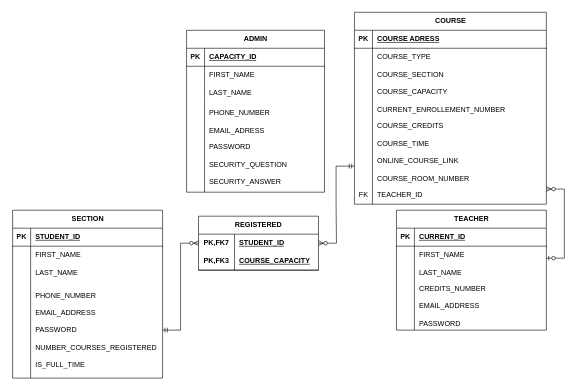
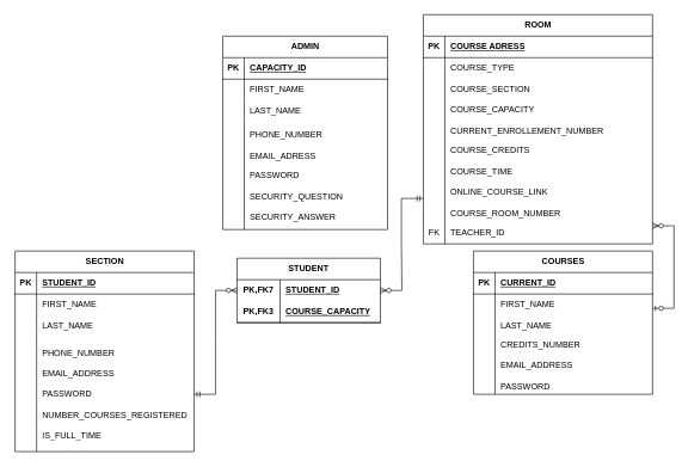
  <mxCell id="0" />
  <mxCell id="1" parent="0" />
  <mxCell id="2" value="ADMIN" style="shape=table;startSize=30;container=1;collapsible=1;childLayout=tableLayout;fixedRows=1;rowLines=0;fontStyle=1;align=center;resizeLast=1;html=1;" parent="1" vertex="1"><mxGeometry x="310" y="50" width="230" height="270" as="geometry" /></mxCell>
  <mxCell id="3" value="" style="shape=tableRow;horizontal=0;startSize=0;swimlaneHead=0;swimlaneBody=0;fillColor=none;collapsible=0;dropTarget=0;points=[[0,0.5],[1,0.5]];portConstraint=eastwest;top=0;left=0;right=0;bottom=1;" parent="2" vertex="1"><mxGeometry y="30" width="230" height="30" as="geometry" /></mxCell>
  <mxCell id="4" value="PK" style="shape=partialRectangle;connectable=0;fillColor=none;top=0;left=0;bottom=0;right=0;fontStyle=1;overflow=hidden;whiteSpace=wrap;html=1;" parent="3" vertex="1"><mxGeometry width="30" height="30" as="geometry"><mxRectangle width="30" height="30" as="alternateBounds" /></mxGeometry></mxCell>
  <mxCell id="5" value="CAPACITY_ID" style="shape=partialRectangle;connectable=0;fillColor=none;top=0;left=0;bottom=0;right=0;align=left;spacingLeft=6;fontStyle=5;overflow=hidden;whiteSpace=wrap;html=1;" parent="3" vertex="1"><mxGeometry x="30" width="200" height="30" as="geometry"><mxRectangle width="200" height="30" as="alternateBounds" /></mxGeometry></mxCell>
  <mxCell id="6" value="" style="shape=tableRow;horizontal=0;startSize=0;swimlaneHead=0;swimlaneBody=0;fillColor=none;collapsible=0;dropTarget=0;points=[[0,0.5],[1,0.5]];portConstraint=eastwest;top=0;left=0;right=0;bottom=0;" parent="2" vertex="1"><mxGeometry y="60" width="230" height="30" as="geometry" /></mxCell>
  <mxCell id="7" value="" style="shape=partialRectangle;connectable=0;fillColor=none;top=0;left=0;bottom=0;right=0;editable=1;overflow=hidden;whiteSpace=wrap;html=1;" parent="6" vertex="1"><mxGeometry width="30" height="30" as="geometry"><mxRectangle width="30" height="30" as="alternateBounds" /></mxGeometry></mxCell>
  <mxCell id="8" value="&lt;span style=&quot;text-wrap: nowrap;&quot;&gt;FIRST_NAME&lt;/span&gt;" style="shape=partialRectangle;connectable=0;fillColor=none;top=0;left=0;bottom=0;right=0;align=left;spacingLeft=6;overflow=hidden;whiteSpace=wrap;html=1;" parent="6" vertex="1"><mxGeometry x="30" width="200" height="30" as="geometry"><mxRectangle width="200" height="30" as="alternateBounds" /></mxGeometry></mxCell>
  <mxCell id="9" value="" style="shape=tableRow;horizontal=0;startSize=0;swimlaneHead=0;swimlaneBody=0;fillColor=none;collapsible=0;dropTarget=0;points=[[0,0.5],[1,0.5]];portConstraint=eastwest;top=0;left=0;right=0;bottom=0;" parent="2" vertex="1"><mxGeometry y="90" width="230" height="30" as="geometry" /></mxCell>
  <mxCell id="10" value="" style="shape=partialRectangle;connectable=0;fillColor=none;top=0;left=0;bottom=0;right=0;editable=1;overflow=hidden;whiteSpace=wrap;html=1;" parent="9" vertex="1"><mxGeometry width="30" height="30" as="geometry"><mxRectangle width="30" height="30" as="alternateBounds" /></mxGeometry></mxCell>
  <mxCell id="11" value="LAST_NAME" style="shape=partialRectangle;connectable=0;fillColor=none;top=0;left=0;bottom=0;right=0;align=left;spacingLeft=6;overflow=hidden;whiteSpace=wrap;html=1;" parent="9" vertex="1"><mxGeometry x="30" width="200" height="30" as="geometry"><mxRectangle width="200" height="30" as="alternateBounds" /></mxGeometry></mxCell>
  <mxCell id="12" value="" style="shape=tableRow;horizontal=0;startSize=0;swimlaneHead=0;swimlaneBody=0;fillColor=none;collapsible=0;dropTarget=0;points=[[0,0.5],[1,0.5]];portConstraint=eastwest;top=0;left=0;right=0;bottom=0;" parent="2" vertex="1"><mxGeometry y="120" width="230" height="150" as="geometry" /></mxCell>
  <mxCell id="13" value="" style="shape=partialRectangle;connectable=0;fillColor=none;top=0;left=0;bottom=0;right=0;editable=1;overflow=hidden;whiteSpace=wrap;html=1;" parent="12" vertex="1"><mxGeometry width="30" height="150" as="geometry"><mxRectangle width="30" height="150" as="alternateBounds" /></mxGeometry></mxCell>
  <mxCell id="14" value="PHONE_NUMBER&lt;div&gt;&lt;br&gt;&lt;/div&gt;&lt;div&gt;EMAIL_ADRESS&lt;/div&gt;&lt;div&gt;&lt;br&gt;&lt;/div&gt;&lt;div&gt;PASSWORD&lt;/div&gt;&lt;div&gt;&lt;br&gt;&lt;/div&gt;&lt;div&gt;SECURITY_QUESTION&lt;/div&gt;&lt;div&gt;&lt;br&gt;&lt;/div&gt;&lt;div&gt;SECURITY_ANSWER&lt;/div&gt;" style="shape=partialRectangle;connectable=0;fillColor=none;top=0;left=0;bottom=0;right=0;align=left;spacingLeft=6;overflow=hidden;whiteSpace=wrap;html=1;" parent="12" vertex="1"><mxGeometry x="30" width="200" height="150" as="geometry"><mxRectangle width="200" height="150" as="alternateBounds" /></mxGeometry></mxCell>
  <mxCell id="15" value="SECTION" style="shape=table;startSize=30;container=1;collapsible=1;childLayout=tableLayout;fixedRows=1;rowLines=0;fontStyle=1;align=center;resizeLast=1;html=1;" parent="1" vertex="1"><mxGeometry x="20" y="350" width="250" height="280" as="geometry" /></mxCell>
  <mxCell id="16" value="" style="shape=tableRow;horizontal=0;startSize=0;swimlaneHead=0;swimlaneBody=0;fillColor=none;collapsible=0;dropTarget=0;points=[[0,0.5],[1,0.5]];portConstraint=eastwest;top=0;left=0;right=0;bottom=1;" parent="15" vertex="1"><mxGeometry y="30" width="250" height="30" as="geometry" /></mxCell>
  <mxCell id="17" value="PK" style="shape=partialRectangle;connectable=0;fillColor=none;top=0;left=0;bottom=0;right=0;fontStyle=1;overflow=hidden;whiteSpace=wrap;html=1;" parent="16" vertex="1"><mxGeometry width="30" height="30" as="geometry"><mxRectangle width="30" height="30" as="alternateBounds" /></mxGeometry></mxCell>
  <mxCell id="18" value="STUDENT_ID" style="shape=partialRectangle;connectable=0;fillColor=none;top=0;left=0;bottom=0;right=0;align=left;spacingLeft=6;fontStyle=5;overflow=hidden;whiteSpace=wrap;html=1;" parent="16" vertex="1"><mxGeometry x="30" width="220" height="30" as="geometry"><mxRectangle width="220" height="30" as="alternateBounds" /></mxGeometry></mxCell>
  <mxCell id="19" value="" style="shape=tableRow;horizontal=0;startSize=0;swimlaneHead=0;swimlaneBody=0;fillColor=none;collapsible=0;dropTarget=0;points=[[0,0.5],[1,0.5]];portConstraint=eastwest;top=0;left=0;right=0;bottom=0;" parent="15" vertex="1"><mxGeometry y="60" width="250" height="30" as="geometry" /></mxCell>
  <mxCell id="20" value="" style="shape=partialRectangle;connectable=0;fillColor=none;top=0;left=0;bottom=0;right=0;editable=1;overflow=hidden;whiteSpace=wrap;html=1;" parent="19" vertex="1"><mxGeometry width="30" height="30" as="geometry"><mxRectangle width="30" height="30" as="alternateBounds" /></mxGeometry></mxCell>
  <mxCell id="21" value="&lt;span style=&quot;text-wrap: nowrap;&quot;&gt;FIRST_NAME&lt;/span&gt;" style="shape=partialRectangle;connectable=0;fillColor=none;top=0;left=0;bottom=0;right=0;align=left;spacingLeft=6;overflow=hidden;whiteSpace=wrap;html=1;" parent="19" vertex="1"><mxGeometry x="30" width="220" height="30" as="geometry"><mxRectangle width="220" height="30" as="alternateBounds" /></mxGeometry></mxCell>
  <mxCell id="22" value="" style="shape=tableRow;horizontal=0;startSize=0;swimlaneHead=0;swimlaneBody=0;fillColor=none;collapsible=0;dropTarget=0;points=[[0,0.5],[1,0.5]];portConstraint=eastwest;top=0;left=0;right=0;bottom=0;" parent="15" vertex="1"><mxGeometry y="90" width="250" height="30" as="geometry" /></mxCell>
  <mxCell id="23" value="" style="shape=partialRectangle;connectable=0;fillColor=none;top=0;left=0;bottom=0;right=0;editable=1;overflow=hidden;whiteSpace=wrap;html=1;" parent="22" vertex="1"><mxGeometry width="30" height="30" as="geometry"><mxRectangle width="30" height="30" as="alternateBounds" /></mxGeometry></mxCell>
  <mxCell id="24" value="LAST_NAME" style="shape=partialRectangle;connectable=0;fillColor=none;top=0;left=0;bottom=0;right=0;align=left;spacingLeft=6;overflow=hidden;whiteSpace=wrap;html=1;" parent="22" vertex="1"><mxGeometry x="30" width="220" height="30" as="geometry"><mxRectangle width="220" height="30" as="alternateBounds" /></mxGeometry></mxCell>
  <mxCell id="25" value="" style="shape=tableRow;horizontal=0;startSize=0;swimlaneHead=0;swimlaneBody=0;fillColor=none;collapsible=0;dropTarget=0;points=[[0,0.5],[1,0.5]];portConstraint=eastwest;top=0;left=0;right=0;bottom=0;" parent="15" vertex="1"><mxGeometry y="120" width="250" height="160" as="geometry" /></mxCell>
  <mxCell id="26" value="" style="shape=partialRectangle;connectable=0;fillColor=none;top=0;left=0;bottom=0;right=0;editable=1;overflow=hidden;whiteSpace=wrap;html=1;" parent="25" vertex="1"><mxGeometry width="30" height="160" as="geometry"><mxRectangle width="30" height="160" as="alternateBounds" /></mxGeometry></mxCell>
  <mxCell id="27" value="PHONE_NUMBER&lt;div&gt;&lt;br&gt;&lt;/div&gt;&lt;div&gt;EMAIL_ADDRESS&lt;/div&gt;&lt;div&gt;&lt;br&gt;&lt;/div&gt;&lt;div&gt;PASSWORD&lt;/div&gt;&lt;div&gt;&lt;br&gt;&lt;/div&gt;&lt;div&gt;&lt;span style=&quot;text-wrap: nowrap;&quot;&gt;NUMBER_COURSES_REGISTERED&lt;/span&gt;&lt;br style=&quot;text-wrap: nowrap; padding: 0px; margin: 0px;&quot;&gt;&lt;br style=&quot;text-wrap: nowrap; padding: 0px; margin: 0px;&quot;&gt;&lt;span style=&quot;text-wrap: nowrap;&quot;&gt;IS_FULL_TIME&lt;/span&gt;&lt;br&gt;&lt;/div&gt;" style="shape=partialRectangle;connectable=0;fillColor=none;top=0;left=0;bottom=0;right=0;align=left;spacingLeft=6;overflow=hidden;whiteSpace=wrap;html=1;" parent="25" vertex="1"><mxGeometry x="30" width="220" height="160" as="geometry"><mxRectangle width="220" height="160" as="alternateBounds" /></mxGeometry></mxCell>
- <mxCell id="28" value="COURSE" style="shape=table;startSize=30;container=1;collapsible=1;childLayout=tableLayout;fixedRows=1;rowLines=0;fontStyle=1;align=center;resizeLast=1;html=1;" parent="1" vertex="1"><mxGeometry x="590" y="20" width="320" height="320" as="geometry" /></mxCell>
+ <mxCell id="28" value="ROOM" style="shape=table;startSize=30;container=1;collapsible=1;childLayout=tableLayout;fixedRows=1;rowLines=0;fontStyle=1;align=center;resizeLast=1;html=1;" parent="1" vertex="1"><mxGeometry x="590" y="20" width="320" height="320" as="geometry" /></mxCell>
  <mxCell id="29" value="" style="shape=tableRow;horizontal=0;startSize=0;swimlaneHead=0;swimlaneBody=0;fillColor=none;collapsible=0;dropTarget=0;points=[[0,0.5],[1,0.5]];portConstraint=eastwest;top=0;left=0;right=0;bottom=1;" parent="28" vertex="1"><mxGeometry y="30" width="320" height="30" as="geometry" /></mxCell>
  <mxCell id="30" value="PK" style="shape=partialRectangle;connectable=0;fillColor=none;top=0;left=0;bottom=0;right=0;fontStyle=1;overflow=hidden;whiteSpace=wrap;html=1;" parent="29" vertex="1"><mxGeometry width="30" height="30" as="geometry"><mxRectangle width="30" height="30" as="alternateBounds" /></mxGeometry></mxCell>
  <mxCell id="31" value="COURSE ADRESS" style="shape=partialRectangle;connectable=0;fillColor=none;top=0;left=0;bottom=0;right=0;align=left;spacingLeft=6;fontStyle=5;overflow=hidden;whiteSpace=wrap;html=1;" parent="29" vertex="1"><mxGeometry x="30" width="290" height="30" as="geometry"><mxRectangle width="290" height="30" as="alternateBounds" /></mxGeometry></mxCell>
  <mxCell id="32" value="" style="shape=tableRow;horizontal=0;startSize=0;swimlaneHead=0;swimlaneBody=0;fillColor=none;collapsible=0;dropTarget=0;points=[[0,0.5],[1,0.5]];portConstraint=eastwest;top=0;left=0;right=0;bottom=0;" parent="28" vertex="1"><mxGeometry y="60" width="320" height="260" as="geometry" /></mxCell>
  <mxCell id="33" value="&lt;div&gt;&lt;br&gt;&lt;/div&gt;&lt;div style=&quot;line-height: 150%;&quot;&gt;&lt;br&gt;&lt;/div&gt;" style="shape=partialRectangle;connectable=0;fillColor=none;top=0;left=0;bottom=0;right=0;editable=1;overflow=hidden;whiteSpace=wrap;html=1;" parent="32" vertex="1"><mxGeometry width="30" height="260" as="geometry"><mxRectangle width="30" height="260" as="alternateBounds" /></mxGeometry></mxCell>
  <mxCell id="34" value="&lt;div&gt;&lt;span style=&quot;background-color: initial;&quot;&gt;COURSE_TYPE&lt;/span&gt;&lt;br&gt;&lt;/div&gt;&lt;div&gt;&lt;br&gt;&lt;/div&gt;&lt;div&gt;COURSE_SECTION&amp;nbsp;&lt;br&gt;&lt;br&gt;&lt;/div&gt;COURSE_CAPACITY&lt;div&gt;&lt;br&gt;CURRENT_ENROLLEMENT_NUMBER&lt;br&gt;&lt;br&gt;&lt;/div&gt;&lt;div&gt;COURSE_CREDITS&lt;br&gt;&lt;br&gt;&lt;/div&gt;&lt;div&gt;COURSE_TIME&lt;br&gt;&lt;/div&gt;&lt;div&gt;&lt;br&gt;&lt;/div&gt;&lt;div&gt;ONLINE_COURSE_LINK&lt;br&gt;&lt;br&gt;COURSE_ROOM_NUMBER&lt;/div&gt;&lt;div&gt;&lt;br&gt;&lt;/div&gt;&lt;div&gt;TEACHER_ID&lt;/div&gt;" style="shape=partialRectangle;connectable=0;fillColor=none;top=0;left=0;bottom=0;right=0;align=left;spacingLeft=6;overflow=hidden;whiteSpace=wrap;html=1;" parent="32" vertex="1"><mxGeometry x="30" width="290" height="260" as="geometry"><mxRectangle width="290" height="260" as="alternateBounds" /></mxGeometry></mxCell>
  <mxCell id="35" value="" style="edgeStyle=entityRelationEdgeStyle;fontSize=12;html=1;endArrow=ERzeroToMany;startArrow=ERmandOne;rounded=0;exitX=1;exitY=0.5;exitDx=0;exitDy=0;entryX=0;entryY=0.5;entryDx=0;entryDy=0;" parent="1" source="25" target="37" edge="1"><mxGeometry width="100" height="100" relative="1" as="geometry"><mxPoint x="350" y="750" as="sourcePoint" /><mxPoint x="450" y="650" as="targetPoint" /></mxGeometry></mxCell>
- <mxCell id="36" value="REGISTERED" style="shape=table;startSize=30;container=1;collapsible=1;childLayout=tableLayout;fixedRows=1;rowLines=0;fontStyle=1;align=center;resizeLast=1;html=1;whiteSpace=wrap;" parent="1" vertex="1"><mxGeometry x="330" y="360" width="200" height="90" as="geometry" /></mxCell>
+ <mxCell id="36" value="STUDENT" style="shape=table;startSize=30;container=1;collapsible=1;childLayout=tableLayout;fixedRows=1;rowLines=0;fontStyle=1;align=center;resizeLast=1;html=1;whiteSpace=wrap;" parent="1" vertex="1"><mxGeometry x="330" y="360" width="200" height="90" as="geometry" /></mxCell>
  <mxCell id="37" value="" style="shape=tableRow;horizontal=0;startSize=0;swimlaneHead=0;swimlaneBody=0;fillColor=none;collapsible=0;dropTarget=0;points=[[0,0.5],[1,0.5]];portConstraint=eastwest;top=0;left=0;right=0;bottom=0;html=1;" parent="36" vertex="1"><mxGeometry y="30" width="200" height="30" as="geometry" /></mxCell>
  <mxCell id="38" value="PK,FK7" style="shape=partialRectangle;connectable=0;fillColor=none;top=0;left=0;bottom=0;right=0;fontStyle=1;overflow=hidden;html=1;whiteSpace=wrap;" parent="37" vertex="1"><mxGeometry width="60" height="30" as="geometry"><mxRectangle width="60" height="30" as="alternateBounds" /></mxGeometry></mxCell>
  <mxCell id="39" value="STUDENT_ID" style="shape=partialRectangle;connectable=0;fillColor=none;top=0;left=0;bottom=0;right=0;align=left;spacingLeft=6;fontStyle=5;overflow=hidden;html=1;whiteSpace=wrap;" parent="37" vertex="1"><mxGeometry x="60" width="140" height="30" as="geometry"><mxRectangle width="140" height="30" as="alternateBounds" /></mxGeometry></mxCell>
  <mxCell id="40" value="" style="shape=tableRow;horizontal=0;startSize=0;swimlaneHead=0;swimlaneBody=0;fillColor=none;collapsible=0;dropTarget=0;points=[[0,0.5],[1,0.5]];portConstraint=eastwest;top=0;left=0;right=0;bottom=1;html=1;" parent="36" vertex="1"><mxGeometry y="60" width="200" height="30" as="geometry" /></mxCell>
  <mxCell id="41" value="PK,FK3" style="shape=partialRectangle;connectable=0;fillColor=none;top=0;left=0;bottom=0;right=0;fontStyle=1;overflow=hidden;html=1;whiteSpace=wrap;" parent="40" vertex="1"><mxGeometry width="60" height="30" as="geometry"><mxRectangle width="60" height="30" as="alternateBounds" /></mxGeometry></mxCell>
  <mxCell id="42" value="COURSE_CAPACITY" style="shape=partialRectangle;connectable=0;fillColor=none;top=0;left=0;bottom=0;right=0;align=left;spacingLeft=6;fontStyle=5;overflow=hidden;html=1;whiteSpace=wrap;" parent="40" vertex="1"><mxGeometry x="60" width="140" height="30" as="geometry"><mxRectangle width="140" height="30" as="alternateBounds" /></mxGeometry></mxCell>
  <mxCell id="43" value="" style="edgeStyle=entityRelationEdgeStyle;fontSize=12;html=1;endArrow=ERzeroToMany;startArrow=ERmandOne;rounded=0;entryX=1;entryY=0.5;entryDx=0;entryDy=0;exitX=-0.002;exitY=0.756;exitDx=0;exitDy=0;exitPerimeter=0;" parent="1" source="32" target="37" edge="1"><mxGeometry width="100" height="100" relative="1" as="geometry"><mxPoint x="620" y="350" as="sourcePoint" /><mxPoint x="380" y="240" as="targetPoint" /><Array as="points"><mxPoint x="550" y="260" /></Array></mxGeometry></mxCell>
- <mxCell id="44" value="TEACHER" style="shape=table;startSize=30;container=1;collapsible=1;childLayout=tableLayout;fixedRows=1;rowLines=0;fontStyle=1;align=center;resizeLast=1;html=1;" vertex="1" parent="1"><mxGeometry x="660" y="350" width="250" height="200" as="geometry" /></mxCell>
+ <mxCell id="44" value="COURSES" style="shape=table;startSize=30;container=1;collapsible=1;childLayout=tableLayout;fixedRows=1;rowLines=0;fontStyle=1;align=center;resizeLast=1;html=1;" vertex="1" parent="1"><mxGeometry x="660" y="350" width="250" height="200" as="geometry" /></mxCell>
  <mxCell id="45" value="" style="shape=tableRow;horizontal=0;startSize=0;swimlaneHead=0;swimlaneBody=0;fillColor=none;collapsible=0;dropTarget=0;points=[[0,0.5],[1,0.5]];portConstraint=eastwest;top=0;left=0;right=0;bottom=1;" vertex="1" parent="44"><mxGeometry y="30" width="250" height="30" as="geometry" /></mxCell>
  <mxCell id="46" value="PK" style="shape=partialRectangle;connectable=0;fillColor=none;top=0;left=0;bottom=0;right=0;fontStyle=1;overflow=hidden;whiteSpace=wrap;html=1;" vertex="1" parent="45"><mxGeometry width="30" height="30" as="geometry"><mxRectangle width="30" height="30" as="alternateBounds" /></mxGeometry></mxCell>
  <mxCell id="47" value="CURRENT_ID" style="shape=partialRectangle;connectable=0;fillColor=none;top=0;left=0;bottom=0;right=0;align=left;spacingLeft=6;fontStyle=5;overflow=hidden;whiteSpace=wrap;html=1;" vertex="1" parent="45"><mxGeometry x="30" width="220" height="30" as="geometry"><mxRectangle width="220" height="30" as="alternateBounds" /></mxGeometry></mxCell>
  <mxCell id="48" value="" style="shape=tableRow;horizontal=0;startSize=0;swimlaneHead=0;swimlaneBody=0;fillColor=none;collapsible=0;dropTarget=0;points=[[0,0.5],[1,0.5]];portConstraint=eastwest;top=0;left=0;right=0;bottom=0;" vertex="1" parent="44"><mxGeometry y="60" width="250" height="30" as="geometry" /></mxCell>
  <mxCell id="49" value="" style="shape=partialRectangle;connectable=0;fillColor=none;top=0;left=0;bottom=0;right=0;editable=1;overflow=hidden;whiteSpace=wrap;html=1;" vertex="1" parent="48"><mxGeometry width="30" height="30" as="geometry"><mxRectangle width="30" height="30" as="alternateBounds" /></mxGeometry></mxCell>
  <mxCell id="50" value="&lt;span style=&quot;text-wrap: nowrap;&quot;&gt;FIRST_NAME&lt;/span&gt;" style="shape=partialRectangle;connectable=0;fillColor=none;top=0;left=0;bottom=0;right=0;align=left;spacingLeft=6;overflow=hidden;whiteSpace=wrap;html=1;" vertex="1" parent="48"><mxGeometry x="30" width="220" height="30" as="geometry"><mxRectangle width="220" height="30" as="alternateBounds" /></mxGeometry></mxCell>
  <mxCell id="51" value="" style="shape=tableRow;horizontal=0;startSize=0;swimlaneHead=0;swimlaneBody=0;fillColor=none;collapsible=0;dropTarget=0;points=[[0,0.5],[1,0.5]];portConstraint=eastwest;top=0;left=0;right=0;bottom=0;" vertex="1" parent="44"><mxGeometry y="90" width="250" height="30" as="geometry" /></mxCell>
  <mxCell id="52" value="" style="shape=partialRectangle;connectable=0;fillColor=none;top=0;left=0;bottom=0;right=0;editable=1;overflow=hidden;whiteSpace=wrap;html=1;" vertex="1" parent="51"><mxGeometry width="30" height="30" as="geometry"><mxRectangle width="30" height="30" as="alternateBounds" /></mxGeometry></mxCell>
  <mxCell id="53" value="LAST_NAME" style="shape=partialRectangle;connectable=0;fillColor=none;top=0;left=0;bottom=0;right=0;align=left;spacingLeft=6;overflow=hidden;whiteSpace=wrap;html=1;" vertex="1" parent="51"><mxGeometry x="30" width="220" height="30" as="geometry"><mxRectangle width="220" height="30" as="alternateBounds" /></mxGeometry></mxCell>
  <mxCell id="54" value="" style="shape=tableRow;horizontal=0;startSize=0;swimlaneHead=0;swimlaneBody=0;fillColor=none;collapsible=0;dropTarget=0;points=[[0,0.5],[1,0.5]];portConstraint=eastwest;top=0;left=0;right=0;bottom=0;" vertex="1" parent="44"><mxGeometry y="120" width="250" height="80" as="geometry" /></mxCell>
  <mxCell id="55" value="" style="shape=partialRectangle;connectable=0;fillColor=none;top=0;left=0;bottom=0;right=0;editable=1;overflow=hidden;whiteSpace=wrap;html=1;" vertex="1" parent="54"><mxGeometry width="30" height="80" as="geometry"><mxRectangle width="30" height="80" as="alternateBounds" /></mxGeometry></mxCell>
  <mxCell id="56" value="CREDITS_NUMBER&lt;div&gt;&lt;br&gt;&lt;/div&gt;&lt;div&gt;EMAIL_ADDRESS&lt;/div&gt;&lt;div&gt;&lt;br&gt;&lt;/div&gt;&lt;div&gt;PASSWORD&lt;/div&gt;" style="shape=partialRectangle;connectable=0;fillColor=none;top=0;left=0;bottom=0;right=0;align=left;spacingLeft=6;overflow=hidden;whiteSpace=wrap;html=1;" vertex="1" parent="54"><mxGeometry x="30" width="220" height="80" as="geometry"><mxRectangle width="220" height="80" as="alternateBounds" /></mxGeometry></mxCell>
  <mxCell id="57" value="" style="edgeStyle=entityRelationEdgeStyle;fontSize=12;html=1;endArrow=ERzeroToMany;startArrow=ERzeroToOne;rounded=0;entryX=1;entryY=0.903;entryDx=0;entryDy=0;entryPerimeter=0;" edge="1" parent="1" target="32"><mxGeometry width="100" height="100" relative="1" as="geometry"><mxPoint x="910" y="430" as="sourcePoint" /><mxPoint x="1050" y="330" as="targetPoint" /></mxGeometry></mxCell>
  <mxCell id="58" value="FK" style="text;html=1;align=center;verticalAlign=middle;resizable=0;points=[];autosize=1;strokeColor=none;fillColor=none;" vertex="1" parent="1"><mxGeometry x="585" y="310" width="40" height="30" as="geometry" /></mxCell>
